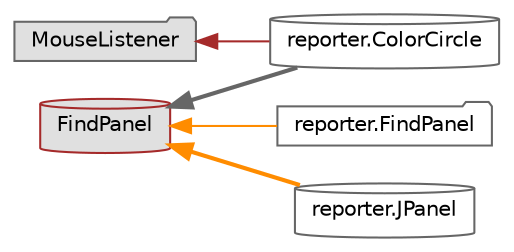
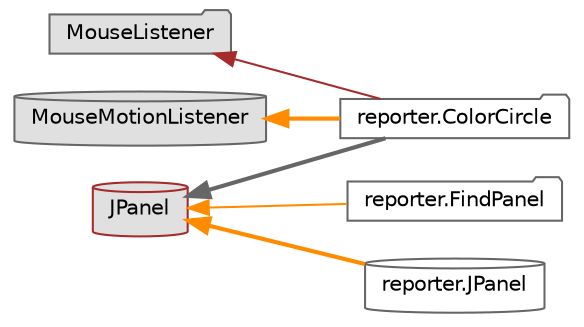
  digraph {
    rankdir=LR
    node [color=gray40 fillcolor="#E0E0E0" fontname=Helvetica fontsize=10 shape=cylinder style=filled]
    edge [color=darkorange dir=back fontname=Helvetica fontsize=10 labelfontname=Helvetica labelfontsize=10 style=bold]
-   n1 [color=brown height=0.2 label=FindPanel width=0.4]
-   n2 [fillcolor=white height=0.2 label="reporter.ColorCircle" width=0.4]
+   n1 [color=brown height=0.2 label=JPanel width=0.4]
+   n2 [fillcolor=white height=0.2 label="reporter.ColorCircle" shape=folder width=0.4]
    n3 [fillcolor=white height=0.2 label="reporter.FindPanel" shape=folder width=0.4]
    n4 [fillcolor=white height=0.2 label="reporter.JPanel" width=0.4]
    n5 [height=0.2 label=MouseListener shape=folder width=0.4]
+   n6 [height=0.2 label=MouseMotionListener width=0.4]
    n1 -> n2 [color=gray40]
    n1 -> n3 [style=solid]
    n1 -> n4
    n5 -> n2 [color=brown style=solid]
+   n6 -> n2
  }
